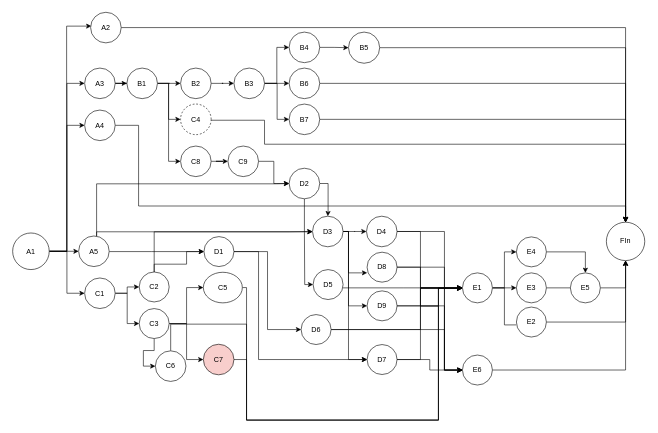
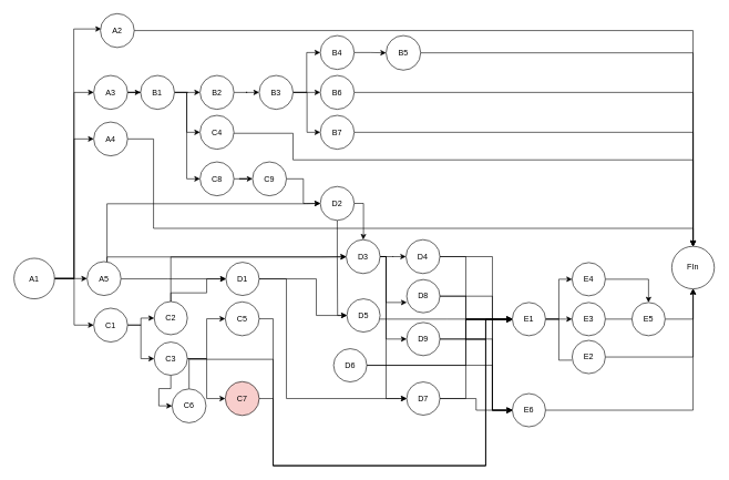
  <mxCell id="0" />
  <mxCell id="1" parent="0" />
  <mxCell id="2" style="edgeStyle=orthogonalEdgeStyle;rounded=0;orthogonalLoop=1;jettySize=auto;html=1;exitX=1;exitY=0.5;exitDx=0;exitDy=0;entryX=0.024;entryY=0.452;entryDx=0;entryDy=0;entryPerimeter=0;" parent="1" source="7" target="9" edge="1"><mxGeometry relative="1" as="geometry"><mxPoint x="100" y="63" as="targetPoint" /><Array as="points"><mxPoint x="110" y="418" /><mxPoint x="110" y="43" /></Array></mxGeometry></mxCell>
  <mxCell id="3" style="edgeStyle=orthogonalEdgeStyle;rounded=0;orthogonalLoop=1;jettySize=auto;html=1;entryX=0;entryY=0.5;entryDx=0;entryDy=0;" parent="1" source="7" target="11" edge="1"><mxGeometry relative="1" as="geometry" /></mxCell>
  <mxCell id="4" style="edgeStyle=orthogonalEdgeStyle;rounded=0;orthogonalLoop=1;jettySize=auto;html=1;entryX=0;entryY=0.5;entryDx=0;entryDy=0;" parent="1" source="7" target="13" edge="1"><mxGeometry relative="1" as="geometry" /></mxCell>
  <mxCell id="5" style="edgeStyle=orthogonalEdgeStyle;rounded=0;orthogonalLoop=1;jettySize=auto;html=1;exitX=1;exitY=0.5;exitDx=0;exitDy=0;entryX=0;entryY=0.5;entryDx=0;entryDy=0;" parent="1" source="7" target="17" edge="1"><mxGeometry relative="1" as="geometry" /></mxCell>
  <mxCell id="6" style="edgeStyle=orthogonalEdgeStyle;rounded=0;orthogonalLoop=1;jettySize=auto;html=1;exitX=1;exitY=0.5;exitDx=0;exitDy=0;entryX=0;entryY=0.5;entryDx=0;entryDy=0;" parent="1" source="7" target="26" edge="1"><mxGeometry relative="1" as="geometry" /></mxCell>
  <mxCell id="7" value="A1" style="ellipse;whiteSpace=wrap;html=1;aspect=fixed;" parent="1" vertex="1"><mxGeometry x="20" y="388" width="61" height="61" as="geometry" /></mxCell>
  <mxCell id="8" style="edgeStyle=orthogonalEdgeStyle;rounded=0;orthogonalLoop=1;jettySize=auto;html=1;" parent="1" source="9" target="98" edge="1"><mxGeometry relative="1" as="geometry" /></mxCell>
  <mxCell id="9" value="A2" style="ellipse;whiteSpace=wrap;html=1;aspect=fixed;" parent="1" vertex="1"><mxGeometry x="150" y="20" width="51" height="51" as="geometry" /></mxCell>
  <mxCell id="10" style="edgeStyle=orthogonalEdgeStyle;rounded=0;orthogonalLoop=1;jettySize=auto;html=1;" edge="1" parent="1" source="11" target="21"><mxGeometry relative="1" as="geometry" /></mxCell>
  <mxCell id="11" value="A3" style="ellipse;whiteSpace=wrap;html=1;aspect=fixed;" parent="1" vertex="1"><mxGeometry x="140" y="113" width="51" height="51" as="geometry" /></mxCell>
  <mxCell id="12" style="edgeStyle=orthogonalEdgeStyle;rounded=0;orthogonalLoop=1;jettySize=auto;html=1;" parent="1" source="13" target="98" edge="1"><mxGeometry relative="1" as="geometry"><Array as="points"><mxPoint x="230" y="209" /><mxPoint x="230" y="343" /><mxPoint x="1042" y="343" /></Array></mxGeometry></mxCell>
  <mxCell id="13" value="A4" style="ellipse;whiteSpace=wrap;html=1;aspect=fixed;" parent="1" vertex="1"><mxGeometry x="140" y="183" width="51" height="51" as="geometry" /></mxCell>
  <mxCell id="14" style="edgeStyle=orthogonalEdgeStyle;rounded=0;orthogonalLoop=1;jettySize=auto;html=1;entryX=0;entryY=0.5;entryDx=0;entryDy=0;" edge="1" parent="1" source="17" target="61"><mxGeometry relative="1" as="geometry"><Array as="points"><mxPoint x="251" y="419" /><mxPoint x="320" y="418" /></Array></mxGeometry></mxCell>
  <mxCell id="15" style="edgeStyle=orthogonalEdgeStyle;rounded=0;orthogonalLoop=1;jettySize=auto;html=1;entryX=0;entryY=0.5;entryDx=0;entryDy=0;" edge="1" parent="1" source="17" target="64"><mxGeometry relative="1" as="geometry"><mxPoint x="350" y="310" as="targetPoint" /><Array as="points"><mxPoint x="160" y="306" /><mxPoint x="460" y="306" /></Array></mxGeometry></mxCell>
  <mxCell id="16" style="edgeStyle=orthogonalEdgeStyle;rounded=0;orthogonalLoop=1;jettySize=auto;html=1;" edge="1" parent="1" source="17" target="69"><mxGeometry relative="1" as="geometry"><Array as="points"><mxPoint x="160" y="386" /></Array></mxGeometry></mxCell>
  <mxCell id="17" value="A5" style="ellipse;whiteSpace=wrap;html=1;aspect=fixed;" parent="1" vertex="1"><mxGeometry x="130" y="393" width="51" height="51" as="geometry" /></mxCell>
  <mxCell id="18" style="edgeStyle=orthogonalEdgeStyle;rounded=0;orthogonalLoop=1;jettySize=auto;html=1;entryX=0;entryY=0.5;entryDx=0;entryDy=0;" parent="1" source="21" edge="1" target="23"><mxGeometry relative="1" as="geometry"><mxPoint x="290.48" y="138.5" as="targetPoint" /></mxGeometry></mxCell>
  <mxCell id="19" style="edgeStyle=orthogonalEdgeStyle;rounded=0;orthogonalLoop=1;jettySize=auto;html=1;entryX=0;entryY=0.5;entryDx=0;entryDy=0;" edge="1" parent="1" source="21" target="28"><mxGeometry relative="1" as="geometry"><Array as="points"><mxPoint x="280" y="139" /><mxPoint x="280" y="199" /></Array></mxGeometry></mxCell>
  <mxCell id="20" style="edgeStyle=orthogonalEdgeStyle;rounded=0;orthogonalLoop=1;jettySize=auto;html=1;entryX=0;entryY=0.5;entryDx=0;entryDy=0;" edge="1" parent="1" source="21" target="36"><mxGeometry relative="1" as="geometry"><Array as="points"><mxPoint x="280" y="139" /><mxPoint x="280" y="269" /></Array></mxGeometry></mxCell>
  <mxCell id="21" value="B1" style="ellipse;whiteSpace=wrap;html=1;aspect=fixed;" parent="1" vertex="1"><mxGeometry x="210.48" y="113" width="51" height="51" as="geometry" /></mxCell>
  <mxCell id="22" style="edgeStyle=orthogonalEdgeStyle;rounded=0;orthogonalLoop=1;jettySize=auto;html=1;entryX=0;entryY=0.5;entryDx=0;entryDy=0;" parent="1" source="23" target="40" edge="1"><mxGeometry relative="1" as="geometry" /></mxCell>
  <mxCell id="23" value="B2" style="ellipse;whiteSpace=wrap;html=1;aspect=fixed;" parent="1" vertex="1"><mxGeometry x="300" y="113" width="51" height="51" as="geometry" /></mxCell>
  <mxCell id="24" style="edgeStyle=orthogonalEdgeStyle;rounded=0;orthogonalLoop=1;jettySize=auto;html=1;entryX=0;entryY=0.5;entryDx=0;entryDy=0;" parent="1" source="26" target="51" edge="1"><mxGeometry relative="1" as="geometry" /></mxCell>
  <mxCell id="25" style="edgeStyle=orthogonalEdgeStyle;rounded=0;orthogonalLoop=1;jettySize=auto;html=1;" parent="1" source="26" target="55" edge="1"><mxGeometry relative="1" as="geometry" /></mxCell>
  <mxCell id="26" value="C1" style="ellipse;whiteSpace=wrap;html=1;aspect=fixed;" parent="1" vertex="1"><mxGeometry x="140" y="463" width="51" height="51" as="geometry" /></mxCell>
  <mxCell id="27" style="edgeStyle=orthogonalEdgeStyle;rounded=0;orthogonalLoop=1;jettySize=auto;html=1;" edge="1" parent="1" source="28" target="98"><mxGeometry relative="1" as="geometry"><Array as="points"><mxPoint x="440" y="200" /><mxPoint x="440" y="240" /><mxPoint x="1042" y="240" /></Array></mxGeometry></mxCell>
- <mxCell id="28" value="C4" style="ellipse;whiteSpace=wrap;html=1;aspect=fixed;dashed=1;" parent="1" vertex="1"><mxGeometry x="300" y="173" width="51" height="51" as="geometry" /></mxCell>
+ <mxCell id="28" value="C4" style="ellipse;whiteSpace=wrap;html=1;aspect=fixed;" parent="1" vertex="1"><mxGeometry x="300" y="173" width="51" height="51" as="geometry" /></mxCell>
  <mxCell id="29" style="edgeStyle=orthogonalEdgeStyle;rounded=0;orthogonalLoop=1;jettySize=auto;html=1;" edge="1" parent="1" source="30" target="87"><mxGeometry relative="1" as="geometry"><Array as="points"><mxPoint x="410" y="479" /><mxPoint x="410" y="700" /><mxPoint x="730" y="700" /><mxPoint x="730" y="480" /></Array></mxGeometry></mxCell>
- <mxCell id="30" value="C5" style="ellipse;whiteSpace=wrap;html=1;aspect=fixed;" parent="1" vertex="1"><mxGeometry x="338" y="453.5" width="65" height="51" as="geometry" /></mxCell>
+ <mxCell id="30" value="C5" style="ellipse;whiteSpace=wrap;html=1;aspect=fixed;" parent="1" vertex="1"><mxGeometry x="338" y="453.5" width="51" height="51" as="geometry" /></mxCell>
  <mxCell id="31" style="edgeStyle=orthogonalEdgeStyle;rounded=0;orthogonalLoop=1;jettySize=auto;html=1;" edge="1" parent="1" source="32"><mxGeometry relative="1" as="geometry"><mxPoint x="770" y="480" as="targetPoint" /><Array as="points"><mxPoint x="410" y="540" /><mxPoint x="410" y="700" /><mxPoint x="730" y="700" /><mxPoint x="730" y="480" /><mxPoint x="770" y="480" /></Array></mxGeometry></mxCell>
  <mxCell id="32" value="C6" style="ellipse;whiteSpace=wrap;html=1;aspect=fixed;" parent="1" vertex="1"><mxGeometry x="258" y="584.5" width="51" height="51" as="geometry" /></mxCell>
  <mxCell id="33" style="edgeStyle=orthogonalEdgeStyle;rounded=0;orthogonalLoop=1;jettySize=auto;html=1;entryX=0;entryY=0.5;entryDx=0;entryDy=0;" edge="1" parent="1" source="34" target="87"><mxGeometry relative="1" as="geometry"><mxPoint x="770" y="510" as="targetPoint" /><Array as="points"><mxPoint x="410" y="599" /><mxPoint x="410" y="700" /><mxPoint x="730" y="700" /><mxPoint x="730" y="510" /><mxPoint x="700" y="510" /><mxPoint x="700" y="480" /></Array></mxGeometry></mxCell>
  <mxCell id="34" value="C7" style="ellipse;whiteSpace=wrap;html=1;aspect=fixed;fillColor=#f8cecc;" parent="1" vertex="1"><mxGeometry x="338" y="573.5" width="51" height="51" as="geometry" /></mxCell>
  <mxCell id="35" style="edgeStyle=orthogonalEdgeStyle;rounded=0;orthogonalLoop=1;jettySize=auto;html=1;entryX=0;entryY=0.5;entryDx=0;entryDy=0;" edge="1" parent="1" source="36" target="57"><mxGeometry relative="1" as="geometry" /></mxCell>
  <mxCell id="36" value="C8" style="ellipse;whiteSpace=wrap;html=1;aspect=fixed;" parent="1" vertex="1"><mxGeometry x="300" y="243" width="51" height="51" as="geometry" /></mxCell>
  <mxCell id="37" style="edgeStyle=orthogonalEdgeStyle;rounded=0;orthogonalLoop=1;jettySize=auto;html=1;entryX=0;entryY=0.5;entryDx=0;entryDy=0;" parent="1" source="40" edge="1" target="42"><mxGeometry relative="1" as="geometry"><mxPoint x="470" y="138.5" as="targetPoint" /></mxGeometry></mxCell>
  <mxCell id="38" style="edgeStyle=orthogonalEdgeStyle;rounded=0;orthogonalLoop=1;jettySize=auto;html=1;" edge="1" parent="1" source="40" target="46"><mxGeometry relative="1" as="geometry" /></mxCell>
  <mxCell id="39" style="edgeStyle=orthogonalEdgeStyle;rounded=0;orthogonalLoop=1;jettySize=auto;html=1;entryX=0;entryY=0.5;entryDx=0;entryDy=0;" edge="1" parent="1" source="40" target="48"><mxGeometry relative="1" as="geometry"><Array as="points"><mxPoint x="461" y="138" /><mxPoint x="461" y="199" /><mxPoint x="481" y="199" /></Array></mxGeometry></mxCell>
  <mxCell id="40" value="B3" style="ellipse;whiteSpace=wrap;html=1;aspect=fixed;" parent="1" vertex="1"><mxGeometry x="389" y="113" width="51" height="51" as="geometry" /></mxCell>
  <mxCell id="41" style="edgeStyle=orthogonalEdgeStyle;rounded=0;orthogonalLoop=1;jettySize=auto;html=1;entryX=0;entryY=0.5;entryDx=0;entryDy=0;" parent="1" source="42" target="44" edge="1"><mxGeometry relative="1" as="geometry" /></mxCell>
  <mxCell id="42" value="B4" style="ellipse;whiteSpace=wrap;html=1;aspect=fixed;" parent="1" vertex="1"><mxGeometry x="481" y="53" width="51" height="51" as="geometry" /></mxCell>
  <mxCell id="43" style="edgeStyle=orthogonalEdgeStyle;rounded=0;orthogonalLoop=1;jettySize=auto;html=1;" edge="1" parent="1" source="44" target="98"><mxGeometry relative="1" as="geometry" /></mxCell>
  <mxCell id="44" value="B5" style="ellipse;whiteSpace=wrap;html=1;aspect=fixed;" parent="1" vertex="1"><mxGeometry x="580" y="53" width="52" height="52" as="geometry" /></mxCell>
  <mxCell id="45" style="edgeStyle=orthogonalEdgeStyle;rounded=0;orthogonalLoop=1;jettySize=auto;html=1;" parent="1" source="46" target="98" edge="1"><mxGeometry relative="1" as="geometry" /></mxCell>
  <mxCell id="46" value="B6" style="ellipse;whiteSpace=wrap;html=1;aspect=fixed;" parent="1" vertex="1"><mxGeometry x="481" y="113" width="51" height="51" as="geometry" /></mxCell>
  <mxCell id="47" style="edgeStyle=orthogonalEdgeStyle;rounded=0;orthogonalLoop=1;jettySize=auto;html=1;" parent="1" source="48" target="98" edge="1"><mxGeometry relative="1" as="geometry" /></mxCell>
  <mxCell id="48" value="B7&lt;br&gt;" style="ellipse;whiteSpace=wrap;html=1;aspect=fixed;" parent="1" vertex="1"><mxGeometry x="481" y="173" width="51" height="51" as="geometry" /></mxCell>
  <mxCell id="49" style="edgeStyle=orthogonalEdgeStyle;rounded=0;orthogonalLoop=1;jettySize=auto;html=1;entryX=0;entryY=0.5;entryDx=0;entryDy=0;" edge="1" parent="1" source="51" target="69"><mxGeometry relative="1" as="geometry"><Array as="points"><mxPoint x="256" y="386" /><mxPoint x="481" y="386" /></Array></mxGeometry></mxCell>
  <mxCell id="50" style="edgeStyle=orthogonalEdgeStyle;rounded=0;orthogonalLoop=1;jettySize=auto;html=1;entryX=0;entryY=0.5;entryDx=0;entryDy=0;" edge="1" parent="1" source="51" target="61"><mxGeometry relative="1" as="geometry"><Array as="points"><mxPoint x="256" y="440" /><mxPoint x="310" y="440" /><mxPoint x="310" y="419" /></Array></mxGeometry></mxCell>
  <mxCell id="51" value="C2" style="ellipse;whiteSpace=wrap;html=1;aspect=fixed;" parent="1" vertex="1"><mxGeometry x="231" y="453" width="50" height="50" as="geometry" /></mxCell>
  <mxCell id="52" style="edgeStyle=orthogonalEdgeStyle;rounded=0;orthogonalLoop=1;jettySize=auto;html=1;entryX=0;entryY=0.5;entryDx=0;entryDy=0;" edge="1" parent="1" source="55" target="32"><mxGeometry relative="1" as="geometry" /></mxCell>
  <mxCell id="53" style="edgeStyle=orthogonalEdgeStyle;rounded=0;orthogonalLoop=1;jettySize=auto;html=1;entryX=0;entryY=0.5;entryDx=0;entryDy=0;" edge="1" parent="1" source="55" target="30"><mxGeometry relative="1" as="geometry"><Array as="points"><mxPoint x="310" y="539" /><mxPoint x="310" y="479" /></Array></mxGeometry></mxCell>
  <mxCell id="54" style="edgeStyle=orthogonalEdgeStyle;rounded=0;orthogonalLoop=1;jettySize=auto;html=1;entryX=0;entryY=0.5;entryDx=0;entryDy=0;" edge="1" parent="1" source="55" target="34"><mxGeometry relative="1" as="geometry"><Array as="points"><mxPoint x="310" y="539" /><mxPoint x="310" y="599" /></Array></mxGeometry></mxCell>
  <mxCell id="55" value="C3&lt;br&gt;" style="ellipse;whiteSpace=wrap;html=1;aspect=fixed;" parent="1" vertex="1"><mxGeometry x="231" y="514" width="50" height="50" as="geometry" /></mxCell>
  <mxCell id="56" style="edgeStyle=orthogonalEdgeStyle;rounded=0;orthogonalLoop=1;jettySize=auto;html=1;entryX=0;entryY=0.5;entryDx=0;entryDy=0;" edge="1" parent="1" source="57" target="64"><mxGeometry relative="1" as="geometry" /></mxCell>
  <mxCell id="57" value="C9" style="ellipse;whiteSpace=wrap;html=1;aspect=fixed;" parent="1" vertex="1"><mxGeometry x="379" y="243" width="51" height="51" as="geometry" /></mxCell>
- <mxCell id="59" style="edgeStyle=orthogonalEdgeStyle;rounded=0;orthogonalLoop=1;jettySize=auto;html=1;entryX=0;entryY=0.5;entryDx=0;entryDy=0;" edge="1" parent="1" source="61" target="77"><mxGeometry relative="1" as="geometry" /></mxCell>
+ <mxCell id="58" style="edgeStyle=orthogonalEdgeStyle;rounded=0;orthogonalLoop=1;jettySize=auto;html=1;" edge="1" parent="1" source="61" target="74"><mxGeometry relative="1" as="geometry"><Array as="points"><mxPoint x="475" y="419" /><mxPoint x="475" y="474" /></Array></mxGeometry></mxCell>
  <mxCell id="60" style="edgeStyle=orthogonalEdgeStyle;rounded=0;orthogonalLoop=1;jettySize=auto;html=1;entryX=0;entryY=0.5;entryDx=0;entryDy=0;" edge="1" parent="1" source="61" target="80"><mxGeometry relative="1" as="geometry"><mxPoint x="590" y="610" as="targetPoint" /><Array as="points"><mxPoint x="430" y="419" /><mxPoint x="430" y="599" /><mxPoint x="600" y="599" /></Array></mxGeometry></mxCell>
  <mxCell id="61" value="D1&lt;br&gt;" style="ellipse;whiteSpace=wrap;html=1;aspect=fixed;" parent="1" vertex="1"><mxGeometry x="339" y="394" width="50" height="50" as="geometry" /></mxCell>
  <mxCell id="62" style="edgeStyle=orthogonalEdgeStyle;rounded=0;orthogonalLoop=1;jettySize=auto;html=1;entryX=0.5;entryY=0;entryDx=0;entryDy=0;" edge="1" parent="1" source="64" target="69"><mxGeometry relative="1" as="geometry"><Array as="points"><mxPoint x="546" y="306" /><mxPoint x="546" y="351" /></Array></mxGeometry></mxCell>
  <mxCell id="63" style="edgeStyle=orthogonalEdgeStyle;rounded=0;orthogonalLoop=1;jettySize=auto;html=1;entryX=0;entryY=0.5;entryDx=0;entryDy=0;" edge="1" parent="1" source="64" target="74"><mxGeometry relative="1" as="geometry"><Array as="points"><mxPoint x="507" y="387" /><mxPoint x="507" y="468" /></Array></mxGeometry></mxCell>
  <mxCell id="64" value="D2" style="ellipse;whiteSpace=wrap;html=1;aspect=fixed;" parent="1" vertex="1"><mxGeometry x="481" y="280" width="51" height="51" as="geometry" /></mxCell>
  <mxCell id="65" style="edgeStyle=orthogonalEdgeStyle;rounded=0;orthogonalLoop=1;jettySize=auto;html=1;entryX=0;entryY=0.5;entryDx=0;entryDy=0;" edge="1" parent="1" source="69" target="72"><mxGeometry relative="1" as="geometry" /></mxCell>
  <mxCell id="66" style="edgeStyle=orthogonalEdgeStyle;rounded=0;orthogonalLoop=1;jettySize=auto;html=1;" edge="1" parent="1" source="69" target="80"><mxGeometry relative="1" as="geometry"><Array as="points"><mxPoint x="580" y="386" /><mxPoint x="580" y="599" /></Array></mxGeometry></mxCell>
  <mxCell id="67" style="edgeStyle=orthogonalEdgeStyle;rounded=0;orthogonalLoop=1;jettySize=auto;html=1;entryX=0.003;entryY=0.69;entryDx=0;entryDy=0;entryPerimeter=0;" edge="1" parent="1" source="69" target="83"><mxGeometry relative="1" as="geometry"><Array as="points"><mxPoint x="580" y="386" /><mxPoint x="580" y="455" /></Array></mxGeometry></mxCell>
  <mxCell id="68" style="edgeStyle=orthogonalEdgeStyle;rounded=0;orthogonalLoop=1;jettySize=auto;html=1;entryX=0;entryY=0.5;entryDx=0;entryDy=0;" edge="1" parent="1" source="69" target="101"><mxGeometry relative="1" as="geometry"><Array as="points"><mxPoint x="580" y="386" /><mxPoint x="580" y="510" /><mxPoint x="611" y="510" /></Array></mxGeometry></mxCell>
  <mxCell id="69" value="D3&lt;br&gt;" style="ellipse;whiteSpace=wrap;html=1;aspect=fixed;" parent="1" vertex="1"><mxGeometry x="520" y="360" width="51" height="51" as="geometry" /></mxCell>
  <mxCell id="70" style="edgeStyle=orthogonalEdgeStyle;rounded=0;orthogonalLoop=1;jettySize=auto;html=1;entryX=0;entryY=0.5;entryDx=0;entryDy=0;" edge="1" parent="1" source="72" target="87"><mxGeometry relative="1" as="geometry"><mxPoint x="770" y="510" as="targetPoint" /><Array as="points"><mxPoint x="700" y="386" /><mxPoint x="700" y="480" /></Array></mxGeometry></mxCell>
  <mxCell id="71" style="edgeStyle=orthogonalEdgeStyle;rounded=0;orthogonalLoop=1;jettySize=auto;html=1;entryX=0;entryY=0.5;entryDx=0;entryDy=0;" edge="1" parent="1" source="72" target="97"><mxGeometry relative="1" as="geometry"><Array as="points"><mxPoint x="740" y="385" /><mxPoint x="740" y="617" /></Array></mxGeometry></mxCell>
  <mxCell id="72" value="D4&lt;br&gt;" style="ellipse;whiteSpace=wrap;html=1;aspect=fixed;" parent="1" vertex="1"><mxGeometry x="610" y="360" width="51" height="51" as="geometry" /></mxCell>
  <mxCell id="73" style="edgeStyle=orthogonalEdgeStyle;rounded=0;orthogonalLoop=1;jettySize=auto;html=1;entryX=0;entryY=0.5;entryDx=0;entryDy=0;" edge="1" parent="1" source="74" target="87"><mxGeometry relative="1" as="geometry"><Array as="points"><mxPoint x="671" y="480" /></Array></mxGeometry></mxCell>
  <mxCell id="74" value="D5" style="ellipse;whiteSpace=wrap;html=1;aspect=fixed;" parent="1" vertex="1"><mxGeometry x="521" y="449" width="50" height="50" as="geometry" /></mxCell>
  <mxCell id="75" style="edgeStyle=orthogonalEdgeStyle;rounded=0;orthogonalLoop=1;jettySize=auto;html=1;" edge="1" parent="1" source="77"><mxGeometry relative="1" as="geometry"><mxPoint x="770" y="480" as="targetPoint" /><Array as="points"><mxPoint x="700" y="549" /><mxPoint x="700" y="480" /></Array></mxGeometry></mxCell>
  <mxCell id="76" style="edgeStyle=orthogonalEdgeStyle;rounded=0;orthogonalLoop=1;jettySize=auto;html=1;entryX=0;entryY=0.5;entryDx=0;entryDy=0;" edge="1" parent="1" source="77" target="97"><mxGeometry relative="1" as="geometry"><Array as="points"><mxPoint x="740" y="549" /><mxPoint x="740" y="617" /></Array></mxGeometry></mxCell>
  <mxCell id="77" value="D6" style="ellipse;whiteSpace=wrap;html=1;aspect=fixed;" parent="1" vertex="1"><mxGeometry x="501" y="524" width="50" height="50" as="geometry" /></mxCell>
  <mxCell id="78" style="edgeStyle=orthogonalEdgeStyle;rounded=0;orthogonalLoop=1;jettySize=auto;html=1;" edge="1" parent="1" source="80"><mxGeometry relative="1" as="geometry"><mxPoint x="770" y="480" as="targetPoint" /><Array as="points"><mxPoint x="700" y="599" /><mxPoint x="700" y="480" /></Array></mxGeometry></mxCell>
  <mxCell id="79" style="edgeStyle=orthogonalEdgeStyle;rounded=0;orthogonalLoop=1;jettySize=auto;html=1;" edge="1" parent="1" source="80" target="97"><mxGeometry relative="1" as="geometry" /></mxCell>
  <mxCell id="80" value="D7" style="ellipse;whiteSpace=wrap;html=1;aspect=fixed;" parent="1" vertex="1"><mxGeometry x="611" y="574" width="50" height="50" as="geometry" /></mxCell>
  <mxCell id="81" style="edgeStyle=orthogonalEdgeStyle;rounded=0;orthogonalLoop=1;jettySize=auto;html=1;entryX=0;entryY=0.5;entryDx=0;entryDy=0;" edge="1" parent="1" source="83" target="87"><mxGeometry relative="1" as="geometry"><mxPoint x="770" y="510" as="targetPoint" /><Array as="points"><mxPoint x="700" y="445" /><mxPoint x="700" y="480" /><mxPoint x="770" y="480" /></Array></mxGeometry></mxCell>
  <mxCell id="82" style="edgeStyle=orthogonalEdgeStyle;rounded=0;orthogonalLoop=1;jettySize=auto;html=1;" edge="1" parent="1" source="83" target="97"><mxGeometry relative="1" as="geometry"><Array as="points"><mxPoint x="740" y="445" /><mxPoint x="740" y="617" /></Array></mxGeometry></mxCell>
  <mxCell id="83" value="D8" style="ellipse;whiteSpace=wrap;html=1;aspect=fixed;" parent="1" vertex="1"><mxGeometry x="611" y="420" width="50" height="50" as="geometry" /></mxCell>
  <mxCell id="84" style="edgeStyle=orthogonalEdgeStyle;rounded=0;orthogonalLoop=1;jettySize=auto;html=1;entryX=0;entryY=0.5;entryDx=0;entryDy=0;" parent="1" source="87" target="93" edge="1"><mxGeometry relative="1" as="geometry" /></mxCell>
  <mxCell id="85" style="edgeStyle=orthogonalEdgeStyle;rounded=0;orthogonalLoop=1;jettySize=auto;html=1;" parent="1" source="87" target="91" edge="1"><mxGeometry relative="1" as="geometry"><Array as="points"><mxPoint x="850" y="480" /><mxPoint x="850" y="480" /></Array></mxGeometry></mxCell>
  <mxCell id="86" style="edgeStyle=orthogonalEdgeStyle;rounded=0;orthogonalLoop=1;jettySize=auto;html=1;entryX=-0.007;entryY=0.595;entryDx=0;entryDy=0;entryPerimeter=0;endArrow=none;" edge="1" parent="1" source="87" target="89"><mxGeometry relative="1" as="geometry" /></mxCell>
  <mxCell id="87" value="E1" style="ellipse;whiteSpace=wrap;html=1;aspect=fixed;" parent="1" vertex="1"><mxGeometry x="770" y="454.5" width="50" height="50" as="geometry" /></mxCell>
  <mxCell id="88" style="edgeStyle=orthogonalEdgeStyle;rounded=0;orthogonalLoop=1;jettySize=auto;html=1;entryX=0.5;entryY=1;entryDx=0;entryDy=0;" edge="1" parent="1" source="89" target="98"><mxGeometry relative="1" as="geometry" /></mxCell>
  <mxCell id="89" value="E2&lt;br&gt;" style="ellipse;whiteSpace=wrap;html=1;aspect=fixed;" parent="1" vertex="1"><mxGeometry x="860" y="511.5" width="50" height="50" as="geometry" /></mxCell>
  <mxCell id="90" style="edgeStyle=orthogonalEdgeStyle;rounded=0;orthogonalLoop=1;jettySize=auto;html=1;entryX=0;entryY=0.5;entryDx=0;entryDy=0;endArrow=none;" edge="1" parent="1" source="91" target="95"><mxGeometry relative="1" as="geometry" /></mxCell>
  <mxCell id="91" value="E3&lt;br&gt;" style="ellipse;whiteSpace=wrap;html=1;aspect=fixed;" parent="1" vertex="1"><mxGeometry x="860" y="454.5" width="50" height="50" as="geometry" /></mxCell>
  <mxCell id="92" style="edgeStyle=orthogonalEdgeStyle;rounded=0;orthogonalLoop=1;jettySize=auto;html=1;" edge="1" parent="1" source="93" target="95"><mxGeometry relative="1" as="geometry" /></mxCell>
  <mxCell id="93" value="E4" style="ellipse;whiteSpace=wrap;html=1;aspect=fixed;" parent="1" vertex="1"><mxGeometry x="860" y="394.5" width="50" height="50" as="geometry" /></mxCell>
  <mxCell id="94" style="edgeStyle=orthogonalEdgeStyle;rounded=0;orthogonalLoop=1;jettySize=auto;html=1;entryX=0.5;entryY=1;entryDx=0;entryDy=0;" edge="1" parent="1" source="95" target="98"><mxGeometry relative="1" as="geometry" /></mxCell>
  <mxCell id="95" value="E5&lt;br&gt;" style="ellipse;whiteSpace=wrap;html=1;aspect=fixed;" parent="1" vertex="1"><mxGeometry x="950" y="454.5" width="50" height="50" as="geometry" /></mxCell>
  <mxCell id="96" style="edgeStyle=orthogonalEdgeStyle;rounded=0;orthogonalLoop=1;jettySize=auto;html=1;entryX=0.5;entryY=1;entryDx=0;entryDy=0;" edge="1" parent="1" source="97" target="98"><mxGeometry relative="1" as="geometry" /></mxCell>
  <mxCell id="97" value="E6&lt;br&gt;" style="ellipse;whiteSpace=wrap;html=1;aspect=fixed;" parent="1" vertex="1"><mxGeometry x="770" y="591.5" width="50" height="50" as="geometry" /></mxCell>
  <mxCell id="98" value="FIn" style="ellipse;whiteSpace=wrap;html=1;aspect=fixed;" parent="1" vertex="1"><mxGeometry x="1010" y="370" width="64" height="64" as="geometry" /></mxCell>
  <mxCell id="99" style="edgeStyle=orthogonalEdgeStyle;rounded=0;orthogonalLoop=1;jettySize=auto;html=1;" edge="1" parent="1" source="101"><mxGeometry relative="1" as="geometry"><mxPoint x="770" y="480" as="targetPoint" /><Array as="points"><mxPoint x="730" y="510" /><mxPoint x="730" y="480" /></Array></mxGeometry></mxCell>
  <mxCell id="100" style="edgeStyle=orthogonalEdgeStyle;rounded=0;orthogonalLoop=1;jettySize=auto;html=1;entryX=0;entryY=0.5;entryDx=0;entryDy=0;" edge="1" parent="1" source="101" target="97"><mxGeometry relative="1" as="geometry"><Array as="points"><mxPoint x="740" y="509" /><mxPoint x="740" y="617" /></Array></mxGeometry></mxCell>
  <mxCell id="101" value="D9" style="ellipse;whiteSpace=wrap;html=1;aspect=fixed;" parent="1" vertex="1"><mxGeometry x="611" y="484.5" width="50" height="50" as="geometry" /></mxCell>
